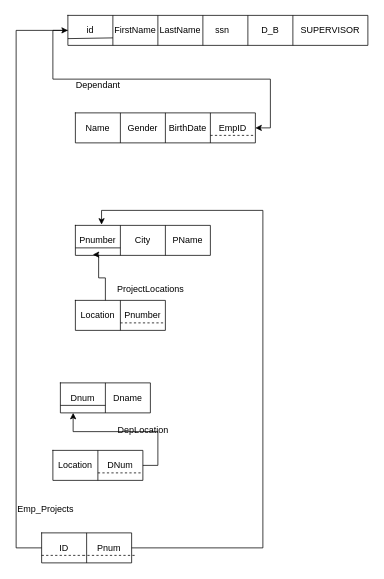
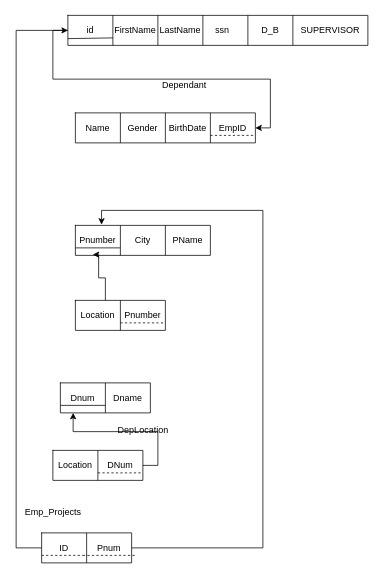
  <mxCell id="0" />
  <mxCell id="1" parent="0" />
  <mxCell id="2" value="" style="shape=table;startSize=0;container=1;collapsible=0;childLayout=tableLayout;" vertex="1" parent="1"><mxGeometry x="90" y="20" width="400" height="40" as="geometry" /></mxCell>
  <mxCell id="3" value="" style="shape=tableRow;horizontal=0;startSize=0;swimlaneHead=0;swimlaneBody=0;strokeColor=inherit;top=0;left=0;bottom=0;right=0;collapsible=0;dropTarget=0;fillColor=none;points=[[0,0.5],[1,0.5]];portConstraint=eastwest;" vertex="1" parent="2"><mxGeometry width="400" height="40" as="geometry" /></mxCell>
  <mxCell id="4" value="id" style="shape=partialRectangle;html=1;whiteSpace=wrap;connectable=0;strokeColor=inherit;overflow=hidden;fillColor=none;top=0;left=0;bottom=0;right=0;pointerEvents=1;" vertex="1" parent="3"><mxGeometry width="60" height="40" as="geometry"><mxRectangle width="60" height="40" as="alternateBounds" /></mxGeometry></mxCell>
  <mxCell id="5" value="FirstName" style="shape=partialRectangle;html=1;whiteSpace=wrap;connectable=0;strokeColor=inherit;overflow=hidden;fillColor=none;top=0;left=0;bottom=0;right=0;pointerEvents=1;" vertex="1" parent="3"><mxGeometry x="60" width="60" height="40" as="geometry"><mxRectangle width="60" height="40" as="alternateBounds" /></mxGeometry></mxCell>
  <mxCell id="6" value="LastName" style="shape=partialRectangle;html=1;whiteSpace=wrap;connectable=0;strokeColor=inherit;overflow=hidden;fillColor=none;top=0;left=0;bottom=0;right=0;pointerEvents=1;" vertex="1" parent="3"><mxGeometry x="120" width="60" height="40" as="geometry"><mxRectangle width="60" height="40" as="alternateBounds" /></mxGeometry></mxCell>
  <mxCell id="7" value="ssn&lt;span style=&quot;white-space: pre;&quot;&gt;&#09;&lt;/span&gt;" style="shape=partialRectangle;html=1;whiteSpace=wrap;connectable=0;strokeColor=inherit;overflow=hidden;fillColor=none;top=0;left=0;bottom=0;right=0;pointerEvents=1;" vertex="1" parent="3"><mxGeometry x="180" width="60" height="40" as="geometry"><mxRectangle width="60" height="40" as="alternateBounds" /></mxGeometry></mxCell>
  <mxCell id="8" value="D_B" style="shape=partialRectangle;html=1;whiteSpace=wrap;connectable=0;strokeColor=inherit;overflow=hidden;fillColor=none;top=0;left=0;bottom=0;right=0;pointerEvents=1;" vertex="1" parent="3"><mxGeometry x="240" width="60" height="40" as="geometry"><mxRectangle width="60" height="40" as="alternateBounds" /></mxGeometry></mxCell>
  <mxCell id="9" value="SUPERVISOR" style="shape=partialRectangle;html=1;whiteSpace=wrap;connectable=0;strokeColor=inherit;overflow=hidden;fillColor=none;top=0;left=0;bottom=0;right=0;pointerEvents=1;" vertex="1" parent="3"><mxGeometry x="300" width="100" height="40" as="geometry"><mxRectangle width="100" height="40" as="alternateBounds" /></mxGeometry></mxCell>
  <mxCell id="10" value="" style="shape=table;startSize=0;container=1;collapsible=0;childLayout=tableLayout;" vertex="1" parent="1"><mxGeometry x="100" y="150" width="240" height="40" as="geometry" /></mxCell>
  <mxCell id="11" value="" style="shape=tableRow;horizontal=0;startSize=0;swimlaneHead=0;swimlaneBody=0;strokeColor=inherit;top=0;left=0;bottom=0;right=0;collapsible=0;dropTarget=0;fillColor=none;points=[[0,0.5],[1,0.5]];portConstraint=eastwest;" vertex="1" parent="10"><mxGeometry width="240" height="40" as="geometry" /></mxCell>
  <mxCell id="12" value="Name" style="shape=partialRectangle;html=1;whiteSpace=wrap;connectable=0;strokeColor=inherit;overflow=hidden;fillColor=none;top=0;left=0;bottom=0;right=0;pointerEvents=1;" vertex="1" parent="11"><mxGeometry width="60" height="40" as="geometry"><mxRectangle width="60" height="40" as="alternateBounds" /></mxGeometry></mxCell>
  <mxCell id="13" value="Gender" style="shape=partialRectangle;html=1;whiteSpace=wrap;connectable=0;strokeColor=inherit;overflow=hidden;fillColor=none;top=0;left=0;bottom=0;right=0;pointerEvents=1;" vertex="1" parent="11"><mxGeometry x="60" width="60" height="40" as="geometry"><mxRectangle width="60" height="40" as="alternateBounds" /></mxGeometry></mxCell>
  <mxCell id="14" value="BirthDate" style="shape=partialRectangle;html=1;whiteSpace=wrap;connectable=0;strokeColor=inherit;overflow=hidden;fillColor=none;top=0;left=0;bottom=0;right=0;pointerEvents=1;" vertex="1" parent="11"><mxGeometry x="120" width="60" height="40" as="geometry"><mxRectangle width="60" height="40" as="alternateBounds" /></mxGeometry></mxCell>
  <mxCell id="15" value="EmpID" style="shape=partialRectangle;html=1;whiteSpace=wrap;connectable=0;strokeColor=inherit;overflow=hidden;fillColor=none;top=0;left=0;bottom=0;right=0;pointerEvents=1;" vertex="1" parent="11"><mxGeometry x="180" width="60" height="40" as="geometry"><mxRectangle width="60" height="40" as="alternateBounds" /></mxGeometry></mxCell>
- <mxCell id="16" value="Dependant" style="text;html=1;align=center;verticalAlign=middle;resizable=0;points=[];autosize=1;strokeColor=none;fillColor=none;" vertex="1" parent="1"><mxGeometry x="90" y="98" width="80" height="30" as="geometry" /></mxCell>
+ <mxCell id="16" value="Dependant" style="text;html=1;align=center;verticalAlign=middle;resizable=0;points=[];autosize=1;strokeColor=none;fillColor=none;" vertex="1" parent="1"><mxGeometry x="205" y="98" width="80" height="30" as="geometry" /></mxCell>
  <mxCell id="17" value="" style="shape=table;startSize=0;container=1;collapsible=0;childLayout=tableLayout;" vertex="1" parent="1"><mxGeometry x="100" y="300" width="180" height="40" as="geometry" /></mxCell>
  <mxCell id="18" value="" style="shape=tableRow;horizontal=0;startSize=0;swimlaneHead=0;swimlaneBody=0;strokeColor=inherit;top=0;left=0;bottom=0;right=0;collapsible=0;dropTarget=0;fillColor=none;points=[[0,0.5],[1,0.5]];portConstraint=eastwest;" vertex="1" parent="17"><mxGeometry width="180" height="40" as="geometry" /></mxCell>
  <mxCell id="19" value="Pnumber" style="shape=partialRectangle;html=1;whiteSpace=wrap;connectable=0;strokeColor=inherit;overflow=hidden;fillColor=none;top=0;left=0;bottom=0;right=0;pointerEvents=1;" vertex="1" parent="18"><mxGeometry width="60" height="40" as="geometry"><mxRectangle width="60" height="40" as="alternateBounds" /></mxGeometry></mxCell>
  <mxCell id="20" value="City" style="shape=partialRectangle;html=1;whiteSpace=wrap;connectable=0;strokeColor=inherit;overflow=hidden;fillColor=none;top=0;left=0;bottom=0;right=0;pointerEvents=1;" vertex="1" parent="18"><mxGeometry x="60" width="60" height="40" as="geometry"><mxRectangle width="60" height="40" as="alternateBounds" /></mxGeometry></mxCell>
  <mxCell id="21" value="PName" style="shape=partialRectangle;html=1;whiteSpace=wrap;connectable=0;strokeColor=inherit;overflow=hidden;fillColor=none;top=0;left=0;bottom=0;right=0;pointerEvents=1;" vertex="1" parent="18"><mxGeometry x="120" width="60" height="40" as="geometry"><mxRectangle width="60" height="40" as="alternateBounds" /></mxGeometry></mxCell>
  <mxCell id="22" style="edgeStyle=orthogonalEdgeStyle;rounded=0;orthogonalLoop=1;jettySize=auto;html=1;entryX=1;entryY=0.5;entryDx=0;entryDy=0;" edge="1" parent="1" source="3" target="11"><mxGeometry relative="1" as="geometry" /></mxCell>
  <mxCell id="23" value="" style="endArrow=none;html=1;rounded=0;exitX=0;exitY=0.775;exitDx=0;exitDy=0;exitPerimeter=0;" edge="1" parent="1" source="3"><mxGeometry width="50" height="50" relative="1" as="geometry"><mxPoint x="100" y="50" as="sourcePoint" /><mxPoint x="150" y="50" as="targetPoint" /></mxGeometry></mxCell>
  <mxCell id="24" value="" style="endArrow=none;dashed=1;html=1;rounded=0;" edge="1" parent="1"><mxGeometry width="50" height="50" relative="1" as="geometry"><mxPoint x="280" y="180" as="sourcePoint" /><mxPoint x="340" y="180" as="targetPoint" /></mxGeometry></mxCell>
  <mxCell id="25" value="" style="shape=table;startSize=0;container=1;collapsible=0;childLayout=tableLayout;" vertex="1" parent="1"><mxGeometry x="100" y="400" width="120" height="40" as="geometry" /></mxCell>
  <mxCell id="26" value="" style="shape=tableRow;horizontal=0;startSize=0;swimlaneHead=0;swimlaneBody=0;strokeColor=inherit;top=0;left=0;bottom=0;right=0;collapsible=0;dropTarget=0;fillColor=none;points=[[0,0.5],[1,0.5]];portConstraint=eastwest;" vertex="1" parent="25"><mxGeometry width="120" height="40" as="geometry" /></mxCell>
  <mxCell id="27" value="Location" style="shape=partialRectangle;html=1;whiteSpace=wrap;connectable=0;strokeColor=inherit;overflow=hidden;fillColor=none;top=0;left=0;bottom=0;right=0;pointerEvents=1;" vertex="1" parent="26"><mxGeometry width="60" height="40" as="geometry"><mxRectangle width="60" height="40" as="alternateBounds" /></mxGeometry></mxCell>
  <mxCell id="28" value="Pnumber" style="shape=partialRectangle;html=1;whiteSpace=wrap;connectable=0;strokeColor=inherit;overflow=hidden;fillColor=none;top=0;left=0;bottom=0;right=0;pointerEvents=1;" vertex="1" parent="26"><mxGeometry x="60" width="60" height="40" as="geometry"><mxRectangle width="60" height="40" as="alternateBounds" /></mxGeometry></mxCell>
- <mxCell id="29" value="ProjectLocations" style="text;html=1;align=center;verticalAlign=middle;resizable=0;points=[];autosize=1;strokeColor=none;fillColor=none;" vertex="1" parent="1"><mxGeometry x="145" y="370" width="110" height="30" as="geometry" /></mxCell>
  <mxCell id="30" value="" style="shape=table;startSize=0;container=1;collapsible=0;childLayout=tableLayout;" vertex="1" parent="1"><mxGeometry x="80" y="510" width="120" height="40" as="geometry" /></mxCell>
  <mxCell id="31" value="" style="shape=tableRow;horizontal=0;startSize=0;swimlaneHead=0;swimlaneBody=0;strokeColor=inherit;top=0;left=0;bottom=0;right=0;collapsible=0;dropTarget=0;fillColor=none;points=[[0,0.5],[1,0.5]];portConstraint=eastwest;" vertex="1" parent="30"><mxGeometry width="120" height="40" as="geometry" /></mxCell>
  <mxCell id="32" value="Dnum" style="shape=partialRectangle;html=1;whiteSpace=wrap;connectable=0;strokeColor=inherit;overflow=hidden;fillColor=none;top=0;left=0;bottom=0;right=0;pointerEvents=1;" vertex="1" parent="31"><mxGeometry width="60" height="40" as="geometry"><mxRectangle width="60" height="40" as="alternateBounds" /></mxGeometry></mxCell>
  <mxCell id="33" value="Dname" style="shape=partialRectangle;html=1;whiteSpace=wrap;connectable=0;strokeColor=inherit;overflow=hidden;fillColor=none;top=0;left=0;bottom=0;right=0;pointerEvents=1;" vertex="1" parent="31"><mxGeometry x="60" width="60" height="40" as="geometry"><mxRectangle width="60" height="40" as="alternateBounds" /></mxGeometry></mxCell>
  <mxCell id="34" style="edgeStyle=orthogonalEdgeStyle;rounded=0;orthogonalLoop=1;jettySize=auto;html=1;entryX=0.129;entryY=0.975;entryDx=0;entryDy=0;entryPerimeter=0;" edge="1" parent="1" source="26" target="18"><mxGeometry relative="1" as="geometry"><mxPoint x="130" y="350" as="targetPoint" /><Array as="points"><mxPoint x="140" y="370" /><mxPoint x="131" y="370" /></Array></mxGeometry></mxCell>
  <mxCell id="35" value="DepLocation" style="text;html=1;align=center;verticalAlign=middle;resizable=0;points=[];autosize=1;strokeColor=none;fillColor=none;" vertex="1" parent="1"><mxGeometry x="145" y="558" width="90" height="30" as="geometry" /></mxCell>
  <mxCell id="36" value="" style="shape=table;startSize=0;container=1;collapsible=0;childLayout=tableLayout;" vertex="1" parent="1"><mxGeometry y="600" width="120" height="40" as="geometry" x="70" /></mxCell>
  <mxCell id="37" value="" style="shape=tableRow;horizontal=0;startSize=0;swimlaneHead=0;swimlaneBody=0;strokeColor=inherit;top=0;left=0;bottom=0;right=0;collapsible=0;dropTarget=0;fillColor=none;points=[[0,0.5],[1,0.5]];portConstraint=eastwest;" vertex="1" parent="36"><mxGeometry width="120" height="40" as="geometry" /></mxCell>
  <mxCell id="38" value="Location" style="shape=partialRectangle;html=1;whiteSpace=wrap;connectable=0;strokeColor=inherit;overflow=hidden;fillColor=none;top=0;left=0;bottom=0;right=0;pointerEvents=1;" vertex="1" parent="37"><mxGeometry width="60" height="40" as="geometry"><mxRectangle width="60" height="40" as="alternateBounds" /></mxGeometry></mxCell>
  <mxCell id="39" value="DNum" style="shape=partialRectangle;html=1;whiteSpace=wrap;connectable=0;strokeColor=inherit;overflow=hidden;fillColor=none;top=0;left=0;bottom=0;right=0;pointerEvents=1;" vertex="1" parent="37"><mxGeometry x="60" width="60" height="40" as="geometry"><mxRectangle width="60" height="40" as="alternateBounds" /></mxGeometry></mxCell>
  <mxCell id="40" style="edgeStyle=orthogonalEdgeStyle;rounded=0;orthogonalLoop=1;jettySize=auto;html=1;entryX=0.142;entryY=1;entryDx=0;entryDy=0;entryPerimeter=0;" edge="1" parent="1" source="37" target="31"><mxGeometry relative="1" as="geometry" /></mxCell>
  <mxCell id="41" value="" style="endArrow=none;dashed=1;html=1;rounded=0;" edge="1" parent="1"><mxGeometry width="50" height="50" relative="1" as="geometry"><mxPoint x="160" y="430" as="sourcePoint" /><mxPoint x="220" y="430" as="targetPoint" /></mxGeometry></mxCell>
  <mxCell id="42" value="" style="endArrow=none;html=1;rounded=0;" edge="1" parent="1"><mxGeometry width="50" height="50" relative="1" as="geometry"><mxPoint x="100" y="330" as="sourcePoint" /><mxPoint x="160" y="330" as="targetPoint" /></mxGeometry></mxCell>
  <mxCell id="43" value="" style="endArrow=none;html=1;rounded=0;" edge="1" parent="1"><mxGeometry width="50" height="50" relative="1" as="geometry"><mxPoint x="80" y="540" as="sourcePoint" /><mxPoint x="140" y="540" as="targetPoint" /></mxGeometry></mxCell>
  <mxCell id="44" value="" style="endArrow=none;dashed=1;html=1;rounded=0;" edge="1" parent="1"><mxGeometry width="50" height="50" relative="1" as="geometry"><mxPoint x="130" y="630" as="sourcePoint" /><mxPoint x="190" y="630" as="targetPoint" /></mxGeometry></mxCell>
- <mxCell id="45" value="Emp_Projects" style="text;html=1;align=center;verticalAlign=middle;resizable=0;points=[];autosize=1;strokeColor=none;fillColor=none;" vertex="1" parent="1"><mxGeometry x="10" y="663" width="100" height="30" as="geometry" /></mxCell>
+ <mxCell id="45" value="Emp_Projects" style="text;html=1;align=center;verticalAlign=middle;resizable=0;points=[];autosize=1;strokeColor=none;fillColor=none;" vertex="1" parent="1"><mxGeometry x="20" y="668" width="100" height="30" as="geometry" /></mxCell>
  <mxCell id="46" value="" style="shape=table;startSize=0;container=1;collapsible=0;childLayout=tableLayout;" vertex="1" parent="1"><mxGeometry x="55" y="710" width="120" height="40" as="geometry" /></mxCell>
  <mxCell id="47" value="" style="shape=tableRow;horizontal=0;startSize=0;swimlaneHead=0;swimlaneBody=0;strokeColor=inherit;top=0;left=0;bottom=0;right=0;collapsible=0;dropTarget=0;fillColor=none;points=[[0,0.5],[1,0.5]];portConstraint=eastwest;" vertex="1" parent="46"><mxGeometry width="120" height="40" as="geometry" /></mxCell>
  <mxCell id="48" value="ID" style="shape=partialRectangle;html=1;whiteSpace=wrap;connectable=0;strokeColor=inherit;overflow=hidden;fillColor=none;top=0;left=0;bottom=0;right=0;pointerEvents=1;" vertex="1" parent="47"><mxGeometry width="60" height="40" as="geometry"><mxRectangle width="60" height="40" as="alternateBounds" /></mxGeometry></mxCell>
  <mxCell id="49" value="Pnum" style="shape=partialRectangle;html=1;whiteSpace=wrap;connectable=0;strokeColor=inherit;overflow=hidden;fillColor=none;top=0;left=0;bottom=0;right=0;pointerEvents=1;" vertex="1" parent="47"><mxGeometry x="60" width="60" height="40" as="geometry"><mxRectangle width="60" height="40" as="alternateBounds" /></mxGeometry></mxCell>
  <mxCell id="50" value="" style="endArrow=none;dashed=1;html=1;rounded=0;" edge="1" parent="1"><mxGeometry width="50" height="50" relative="1" as="geometry"><mxPoint x="55" y="740" as="sourcePoint" /><mxPoint x="110" y="740" as="targetPoint" /></mxGeometry></mxCell>
  <mxCell id="51" value="" style="endArrow=none;dashed=1;html=1;rounded=0;" edge="1" parent="1"><mxGeometry width="50" height="50" relative="1" as="geometry"><mxPoint x="110" y="740" as="sourcePoint" /><mxPoint x="180" y="740" as="targetPoint" /></mxGeometry></mxCell>
  <mxCell id="52" style="edgeStyle=orthogonalEdgeStyle;rounded=0;orthogonalLoop=1;jettySize=auto;html=1;entryX=0;entryY=0.5;entryDx=0;entryDy=0;" edge="1" parent="1" source="47" target="3"><mxGeometry relative="1" as="geometry"><mxPoint x="20" y="20" as="targetPoint" /><Array as="points"><mxPoint x="21" y="730" /><mxPoint x="21" y="40" /></Array></mxGeometry></mxCell>
  <mxCell id="53" style="edgeStyle=orthogonalEdgeStyle;rounded=0;orthogonalLoop=1;jettySize=auto;html=1;entryX=0.194;entryY=-0.025;entryDx=0;entryDy=0;entryPerimeter=0;" edge="1" parent="1" source="47" target="18"><mxGeometry relative="1" as="geometry"><Array as="points"><mxPoint x="350" y="730" /><mxPoint x="350" y="280" /><mxPoint x="135" y="280" /></Array></mxGeometry></mxCell>
